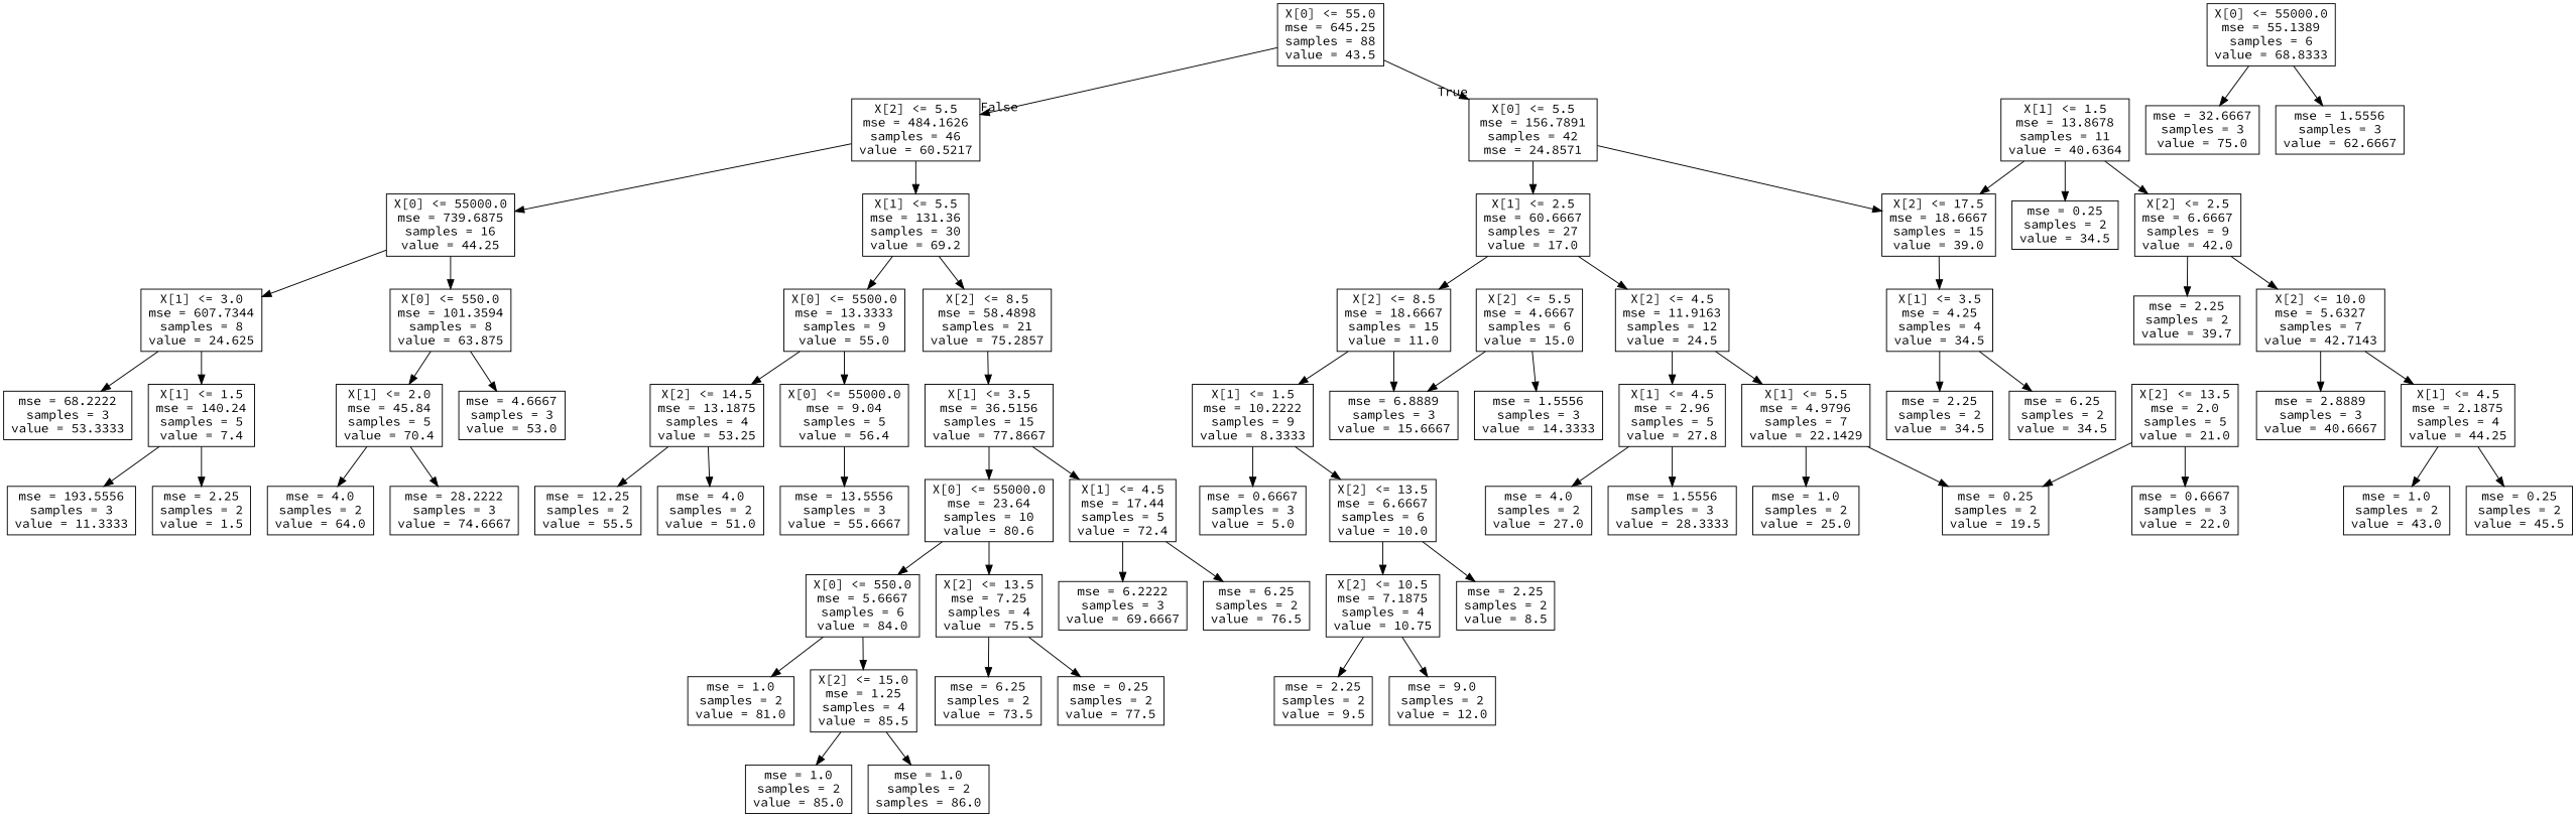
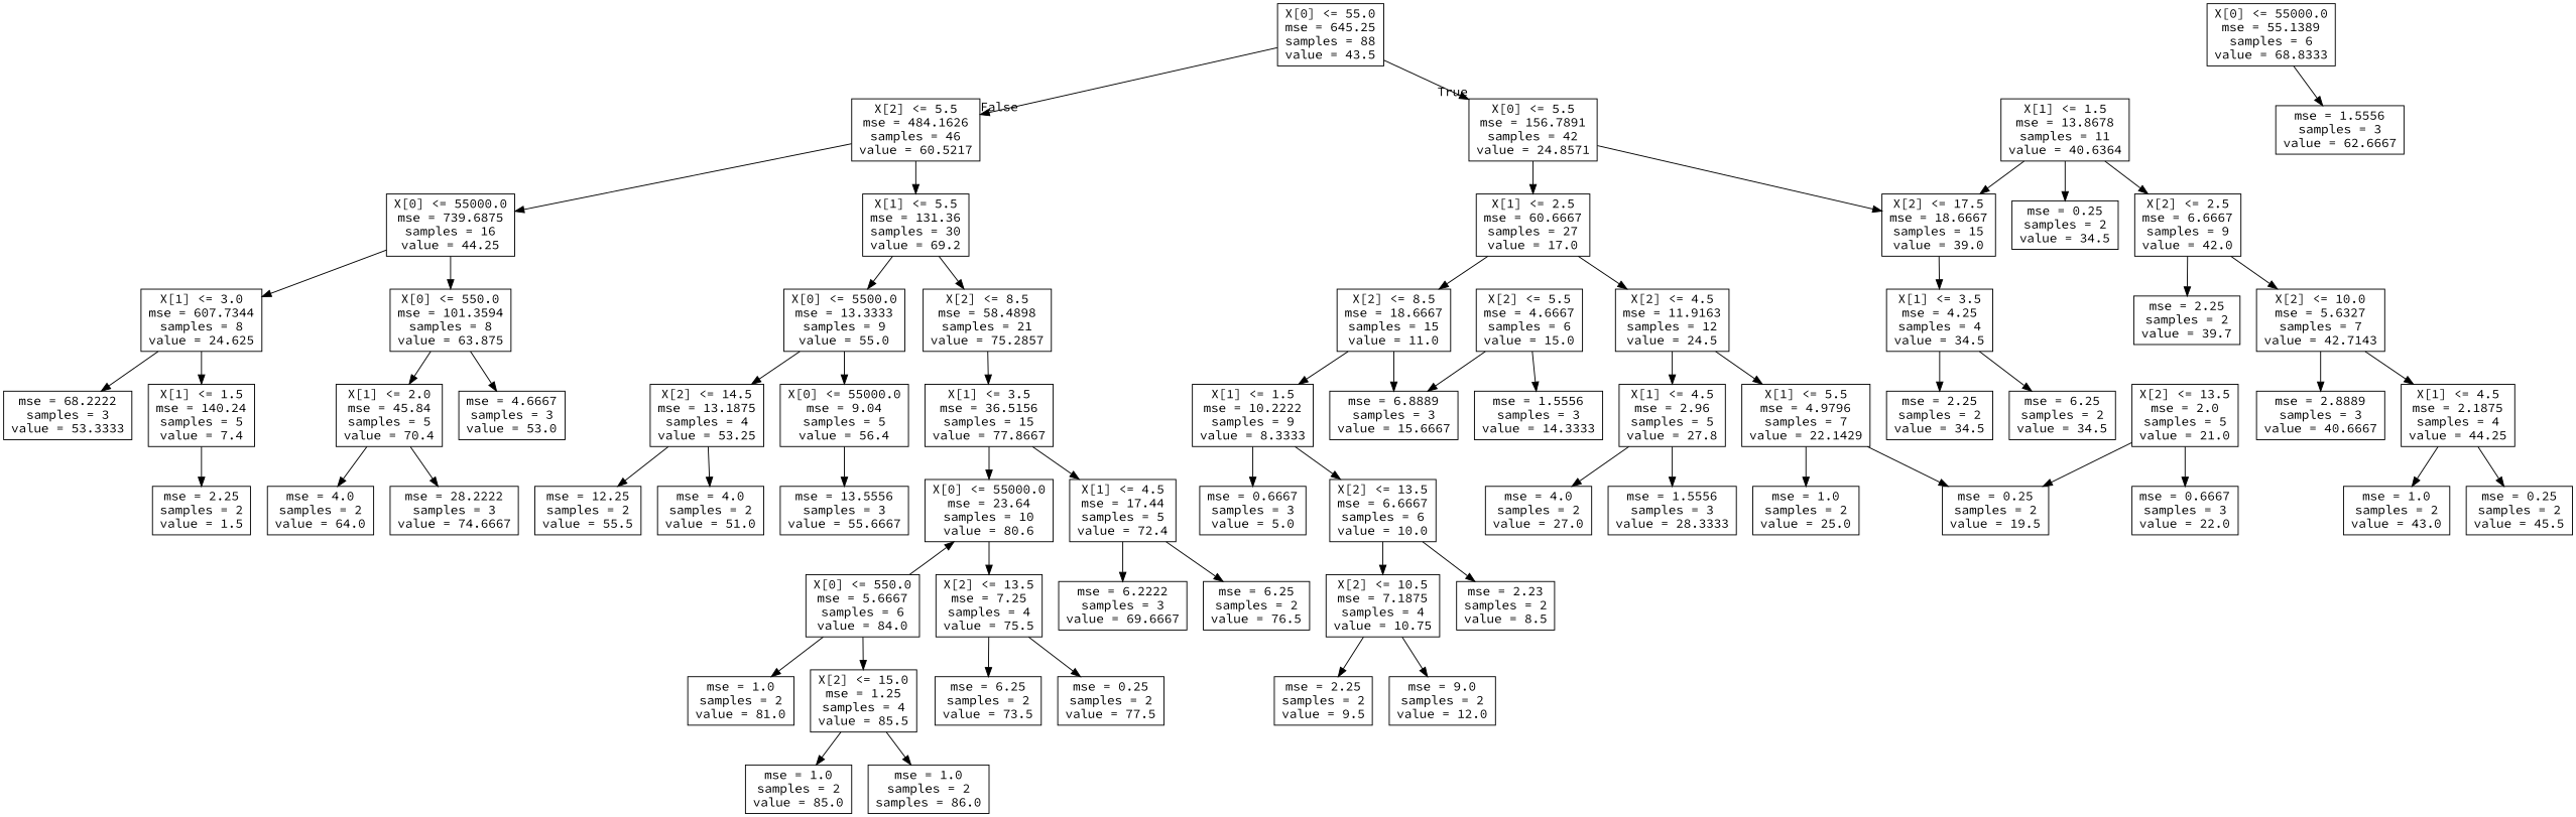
  digraph {
    fontname="Source Code Pro"
    node [fontname="Source Code Pro" shape=box]
    edge [fontname="Source Code Pro"]
    n1 [label="X[0] <= 55.0\nmse = 645.25\nsamples = 88\nvalue = 43.5"]
-   n2 [label="X[0] <= 5.5\nmse = 156.7891\nsamples = 42\nmse = 24.8571"]
+   n2 [label="X[0] <= 5.5\nmse = 156.7891\nsamples = 42\nvalue = 24.8571"]
    n3 [label="X[2] <= 5.5\nmse = 484.1626\nsamples = 46\nvalue = 60.5217"]
    n4 [label="X[1] <= 2.5\nmse = 60.6667\nsamples = 27\nvalue = 17.0"]
    n5 [label="X[2] <= 17.5\nmse = 18.6667\nsamples = 15\nvalue = 39.0"]
    n6 [label="X[0] <= 55000.0\nmse = 739.6875\nsamples = 16\nvalue = 44.25"]
    n7 [label="X[1] <= 5.5\nmse = 131.36\nsamples = 30\nvalue = 69.2"]
    n8 [label="X[2] <= 8.5\nmse = 18.6667\nsamples = 15\nvalue = 11.0"]
    n9 [label="X[2] <= 4.5\nmse = 11.9163\nsamples = 12\nvalue = 24.5"]
    n10 [label="X[1] <= 3.5\nmse = 4.25\nsamples = 4\nvalue = 34.5"]
    n11 [label="X[1] <= 1.5\nmse = 10.2222\nsamples = 9\nvalue = 8.3333"]
    n12 [label="mse = 6.8889\nsamples = 3\nvalue = 15.6667"]
    n13 [label="X[1] <= 4.5\nmse = 2.96\nsamples = 5\nvalue = 27.8"]
    n14 [label="X[1] <= 5.5\nmse = 4.9796\nsamples = 7\nvalue = 22.1429"]
    n15 [label="X[2] <= 5.5\nmse = 4.6667\nsamples = 6\nvalue = 15.0"]
    n16 [label="mse = 1.5556\nsamples = 3\nvalue = 14.3333"]
    n17 [label="mse = 0.6667\nsamples = 3\nvalue = 5.0"]
    n18 [label="X[2] <= 13.5\nmse = 6.6667\nsamples = 6\nvalue = 10.0"]
    n19 [label="X[2] <= 10.5\nmse = 7.1875\nsamples = 4\nvalue = 10.75"]
-   n20 [label="mse = 2.25\nsamples = 2\nvalue = 8.5"]
+   n20 [label="mse = 2.23\nsamples = 2\nvalue = 8.5"]
    n21 [label="mse = 2.25\nsamples = 2\nvalue = 9.5"]
    n22 [label="mse = 9.0\nsamples = 2\nvalue = 12.0"]
    n23 [label="mse = 4.0\nsamples = 2\nvalue = 27.0"]
    n24 [label="mse = 1.5556\nsamples = 3\nvalue = 28.3333"]
    n25 [label="mse = 1.0\nsamples = 2\nvalue = 25.0"]
    n26 [label="mse = 0.25\nsamples = 2\nvalue = 19.5"]
    n27 [label="X[2] <= 13.5\nmse = 2.0\nsamples = 5\nvalue = 21.0"]
    n28 [label="mse = 0.6667\nsamples = 3\nvalue = 22.0"]
    n29 [label="X[1] <= 1.5\nmse = 13.8678\nsamples = 11\nvalue = 40.6364"]
    n30 [label="mse = 0.25\nsamples = 2\nvalue = 34.5"]
    n31 [label="X[2] <= 2.5\nmse = 6.6667\nsamples = 9\nvalue = 42.0"]
    n32 [label="mse = 6.25\nsamples = 2\nvalue = 34.5"]
    n33 [label="mse = 2.25\nsamples = 2\nvalue = 34.5"]
    n34 [label="mse = 2.25\nsamples = 2\nvalue = 39.7"]
    n35 [label="X[2] <= 10.0\nmse = 5.6327\nsamples = 7\nvalue = 42.7143"]
    n36 [label="X[1] <= 4.5\nmse = 2.1875\nsamples = 4\nvalue = 44.25"]
    n37 [label="mse = 2.8889\nsamples = 3\nvalue = 40.6667"]
    n38 [label="mse = 1.0\nsamples = 2\nvalue = 43.0"]
    n39 [label="mse = 0.25\nsamples = 2\nvalue = 45.5"]
    n40 [label="X[0] <= 550.0\nmse = 101.3594\nsamples = 8\nvalue = 63.875"]
    n41 [label="X[1] <= 3.0\nmse = 607.7344\nsamples = 8\nvalue = 24.625"]
    n42 [label="X[2] <= 8.5\nmse = 58.4898\nsamples = 21\nvalue = 75.2857"]
    n43 [label="X[0] <= 5500.0\nmse = 13.3333\nsamples = 9\nvalue = 55.0"]
    n44 [label="mse = 4.6667\nsamples = 3\nvalue = 53.0"]
    n45 [label="X[1] <= 2.0\nmse = 45.84\nsamples = 5\nvalue = 70.4"]
    n46 [label="X[1] <= 1.5\nmse = 140.24\nsamples = 5\nvalue = 7.4"]
    n47 [label="mse = 68.2222\nsamples = 3\nvalue = 53.3333"]
    n48 [label="mse = 4.0\nsamples = 2\nvalue = 64.0"]
    n49 [label="mse = 28.2222\nsamples = 3\nvalue = 74.6667"]
-   n50 [label="mse = 193.5556\nsamples = 3\nvalue = 11.3333"]
    n51 [label="mse = 2.25\nsamples = 2\nvalue = 1.5"]
    n52 [label="X[1] <= 3.5\nmse = 36.5156\nsamples = 15\nvalue = 77.8667"]
    n53 [label="X[2] <= 14.5\nmse = 13.1875\nsamples = 4\nvalue = 53.25"]
    n54 [label="X[0] <= 55000.0\nmse = 9.04\nsamples = 5\nvalue = 56.4"]
    n55 [label="X[0] <= 55000.0\nmse = 55.1389\nsamples = 6\nvalue = 68.8333"]
-   n56 [label="mse = 32.6667\nsamples = 3\nvalue = 75.0"]
    n57 [label="mse = 1.5556\nsamples = 3\nvalue = 62.6667"]
    n58 [label="X[0] <= 55000.0\nmse = 23.64\nsamples = 10\nvalue = 80.6"]
    n59 [label="X[1] <= 4.5\nmse = 17.44\nsamples = 5\nvalue = 72.4"]
    n60 [label="X[0] <= 550.0\nmse = 5.6667\nsamples = 6\nvalue = 84.0"]
    n61 [label="X[2] <= 13.5\nmse = 7.25\nsamples = 4\nvalue = 75.5"]
    n62 [label="mse = 6.2222\nsamples = 3\nvalue = 69.6667"]
    n63 [label="mse = 6.25\nsamples = 2\nvalue = 76.5"]
    n64 [label="mse = 1.0\nsamples = 2\nvalue = 81.0"]
    n65 [label="X[2] <= 15.0\nmse = 1.25\nsamples = 4\nvalue = 85.5"]
    n66 [label="mse = 6.25\nsamples = 2\nvalue = 73.5"]
    n67 [label="mse = 0.25\nsamples = 2\nvalue = 77.5"]
    n68 [label="mse = 1.0\nsamples = 2\nvalue = 85.0"]
    n69 [label="mse = 1.0\nsamples = 2\nsamples = 86.0"]
    n70 [label="mse = 12.25\nsamples = 2\nvalue = 55.5"]
    n71 [label="mse = 4.0\nsamples = 2\nvalue = 51.0"]
    n72 [label="mse = 13.5556\nsamples = 3\nvalue = 55.6667"]
    n1 -> n2 [headlabel=True labelangle=45 labeldistance=2.5]
    n1 -> n3 [headlabel=False labelangle=-45 labeldistance=2.5]
    n2 -> n4
    n2 -> n5
    n3 -> n6
    n3 -> n7
    n4 -> n8
    n4 -> n9
    n5 -> n10
    n6 -> n40
    n6 -> n41
    n7 -> n42
    n7 -> n43
    n8 -> n11
    n8 -> n12
    n9 -> n13
    n9 -> n14
    n10 -> n32
    n10 -> n33
    n11 -> n17
    n11 -> n18
    n13 -> n23
    n13 -> n24
    n14 -> n25
    n14 -> n26
    n15 -> n12
    n15 -> n16
    n18 -> n19
    n18 -> n20
    n19 -> n21
    n19 -> n22
    n27 -> n26
    n27 -> n28
    n29 -> n5
    n29 -> n30
    n29 -> n31
    n31 -> n34
    n31 -> n35
    n35 -> n36
    n35 -> n37
    n36 -> n38
    n36 -> n39
    n40 -> n44
    n40 -> n45
    n41 -> n46
    n41 -> n47
    n42 -> n52
    n43 -> n53
    n43 -> n54
    n45 -> n48
    n45 -> n49
-   n46 -> n50
    n46 -> n51
    n52 -> n58
    n52 -> n59
    n53 -> n70
    n53 -> n71
    n54 -> n72
-   n55 -> n56
    n55 -> n57
-   n58 -> n60
+   n60 -> n58
    n58 -> n61
    n59 -> n62
    n59 -> n63
    n60 -> n64
    n60 -> n65
    n61 -> n66
    n61 -> n67
    n65 -> n68
    n65 -> n69
  }
